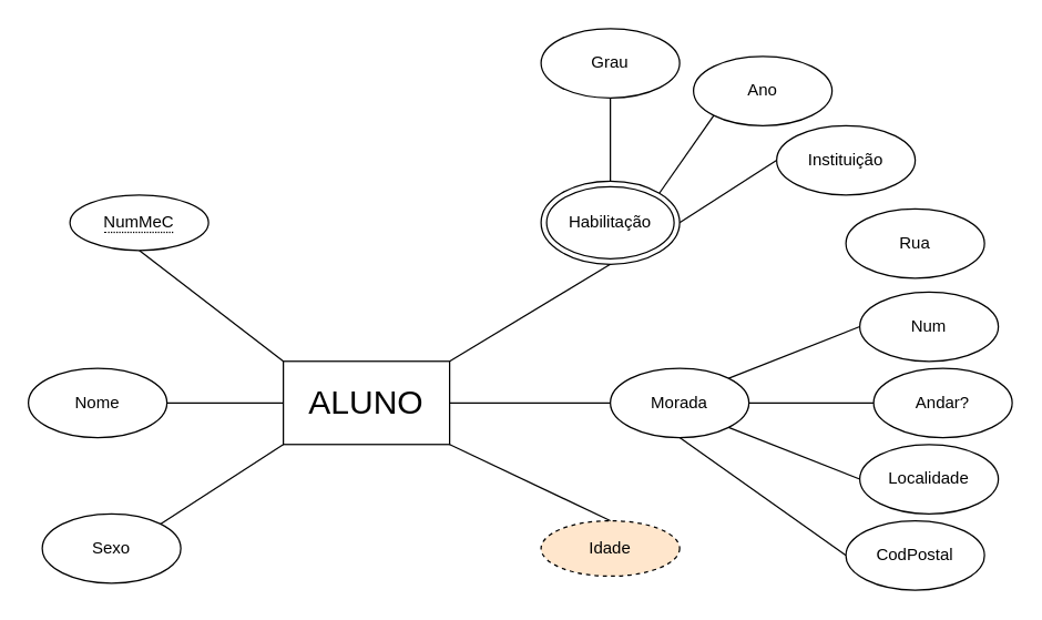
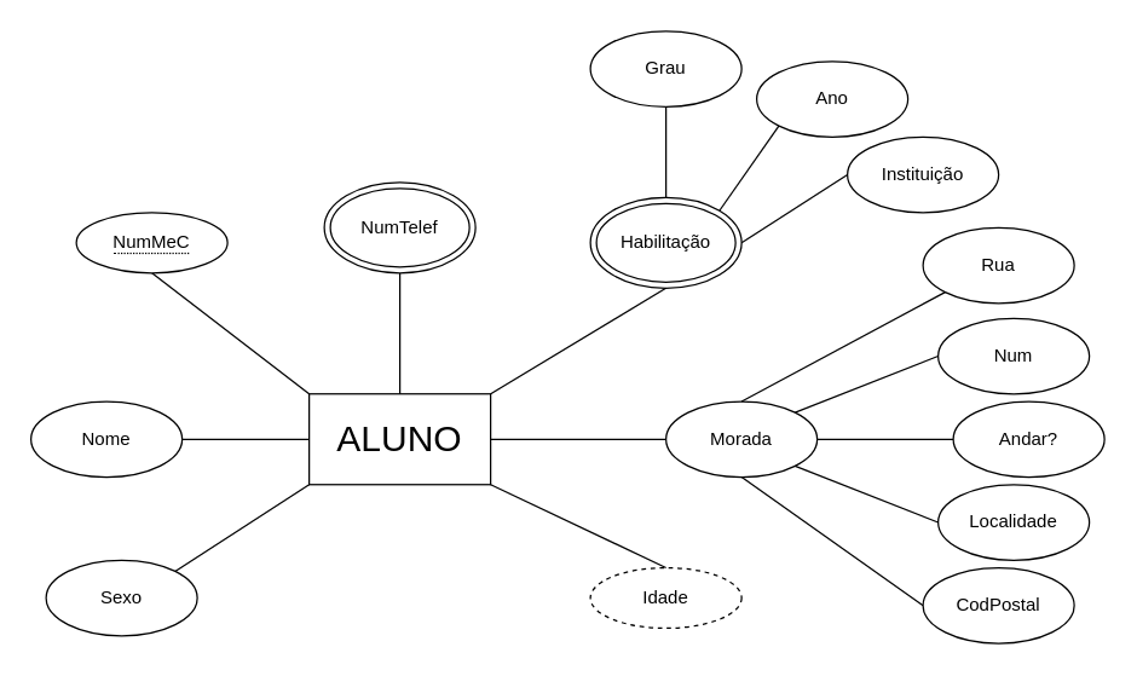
  <mxCell id="0" />
  <mxCell id="1" parent="0" />
  <mxCell id="2" value="&lt;font style=&quot;font-size: 24px;&quot;&gt;ALUNO&lt;/font&gt;" style="rounded=0;whiteSpace=wrap;html=1;" vertex="1" parent="1"><mxGeometry x="204" y="260" width="120" height="60" as="geometry" /></mxCell>
  <mxCell id="3" value="" style="endArrow=none;html=1;rounded=0;entryX=0;entryY=0;entryDx=0;entryDy=0;exitX=0.5;exitY=1;exitDx=0;exitDy=0;" edge="1" parent="1" source="7" target="2"><mxGeometry width="50" height="50" relative="1" as="geometry"><mxPoint x="170" y="190" as="sourcePoint" /><mxPoint x="290" y="320" as="targetPoint" /></mxGeometry></mxCell>
  <mxCell id="4" value="Nome" style="ellipse;whiteSpace=wrap;html=1;" vertex="1" parent="1"><mxGeometry x="20" y="265" width="100" height="50" as="geometry" /></mxCell>
- <mxCell id="6" value="Idade" style="ellipse;whiteSpace=wrap;html=1;align=center;dashed=1;fillColor=#ffe6cc;" vertex="1" parent="1"><mxGeometry x="390" y="375" width="100" height="40" as="geometry" /></mxCell>
+ <mxCell id="5" value="" style="endArrow=none;html=1;rounded=0;exitX=0.5;exitY=1;exitDx=0;exitDy=0;entryX=0.5;entryY=0;entryDx=0;entryDy=0;" edge="1" parent="1" source="8" target="2"><mxGeometry width="50" height="50" relative="1" as="geometry"><mxPoint x="324" y="190" as="sourcePoint" /><mxPoint x="290" y="320" as="targetPoint" /></mxGeometry></mxCell>
+ <mxCell id="6" value="Idade" style="ellipse;whiteSpace=wrap;html=1;align=center;dashed=1;" vertex="1" parent="1"><mxGeometry x="390" y="375" width="100" height="40" as="geometry" /></mxCell>
  <mxCell id="7" value="&lt;span style=&quot;border-bottom: 1px dotted&quot;&gt;NumMeC&lt;/span&gt;" style="ellipse;whiteSpace=wrap;html=1;align=center;" vertex="1" parent="1"><mxGeometry x="50" y="140" width="100" height="40" as="geometry" /></mxCell>
+ <mxCell id="8" value="NumTelef" style="ellipse;shape=doubleEllipse;whiteSpace=wrap;html=1;" vertex="1" parent="1"><mxGeometry x="214" y="120" width="100" height="60" as="geometry" /></mxCell>
  <mxCell id="9" value="" style="endArrow=none;html=1;rounded=0;exitX=1;exitY=0.5;exitDx=0;exitDy=0;entryX=0;entryY=0.5;entryDx=0;entryDy=0;" edge="1" parent="1" source="4" target="2"><mxGeometry width="50" height="50" relative="1" as="geometry"><mxPoint x="270" y="320" as="sourcePoint" /><mxPoint x="320" y="270" as="targetPoint" /></mxGeometry></mxCell>
  <mxCell id="10" value="Sexo" style="ellipse;whiteSpace=wrap;html=1;" vertex="1" parent="1"><mxGeometry x="30" y="370" width="100" height="50" as="geometry" /></mxCell>
  <mxCell id="11" value="" style="endArrow=none;html=1;rounded=0;exitX=0;exitY=1;exitDx=0;exitDy=0;entryX=1;entryY=0;entryDx=0;entryDy=0;" edge="1" parent="1" source="2" target="10"><mxGeometry width="50" height="50" relative="1" as="geometry"><mxPoint x="270" y="320" as="sourcePoint" /><mxPoint x="320" y="270" as="targetPoint" /></mxGeometry></mxCell>
  <mxCell id="12" value="" style="endArrow=none;html=1;rounded=0;exitX=1;exitY=1;exitDx=0;exitDy=0;entryX=0.5;entryY=0;entryDx=0;entryDy=0;" edge="1" parent="1" source="2" target="6"><mxGeometry width="50" height="50" relative="1" as="geometry"><mxPoint x="230" y="470" as="sourcePoint" /><mxPoint x="280" y="420" as="targetPoint" /></mxGeometry></mxCell>
  <mxCell id="13" value="Habilitação" style="ellipse;shape=doubleEllipse;whiteSpace=wrap;html=1;" vertex="1" parent="1"><mxGeometry x="390" y="130" width="100" height="60" as="geometry" /></mxCell>
  <mxCell id="14" value="" style="endArrow=none;html=1;rounded=0;exitX=0.5;exitY=1;exitDx=0;exitDy=0;entryX=1;entryY=0;entryDx=0;entryDy=0;" edge="1" parent="1" source="13" target="2"><mxGeometry width="50" height="50" relative="1" as="geometry"><mxPoint x="230" y="170" as="sourcePoint" /><mxPoint x="280" y="120" as="targetPoint" /></mxGeometry></mxCell>
  <mxCell id="15" value="" style="endArrow=none;html=1;rounded=0;exitX=1;exitY=0.5;exitDx=0;exitDy=0;" edge="1" parent="1" source="2"><mxGeometry width="50" height="50" relative="1" as="geometry"><mxPoint x="230" y="170" as="sourcePoint" /><mxPoint x="440" y="290" as="targetPoint" /></mxGeometry></mxCell>
  <mxCell id="16" value="Morada" style="ellipse;whiteSpace=wrap;html=1;" vertex="1" parent="1"><mxGeometry x="440" y="265" width="100" height="50" as="geometry" /></mxCell>
+ <mxCell id="17" value="" style="endArrow=none;html=1;rounded=0;exitX=0.5;exitY=0;exitDx=0;exitDy=0;entryX=0;entryY=1;entryDx=0;entryDy=0;" edge="1" parent="1" source="16" target="22"><mxGeometry width="50" height="50" relative="1" as="geometry"><mxPoint x="500" y="265" as="sourcePoint" /><mxPoint x="540" y="220" as="targetPoint" /></mxGeometry></mxCell>
  <mxCell id="18" value="" style="endArrow=none;html=1;rounded=0;exitX=1;exitY=0;exitDx=0;exitDy=0;entryX=0;entryY=0.5;entryDx=0;entryDy=0;" edge="1" parent="1" source="16" target="23"><mxGeometry width="50" height="50" relative="1" as="geometry"><mxPoint x="550" y="290" as="sourcePoint" /><mxPoint x="580" y="250" as="targetPoint" /></mxGeometry></mxCell>
  <mxCell id="19" value="" style="endArrow=none;html=1;rounded=0;exitX=1;exitY=0.5;exitDx=0;exitDy=0;entryX=0;entryY=0.5;entryDx=0;entryDy=0;" edge="1" parent="1" source="16" target="24"><mxGeometry width="50" height="50" relative="1" as="geometry"><mxPoint x="560" y="300" as="sourcePoint" /><mxPoint x="590" y="280" as="targetPoint" /></mxGeometry></mxCell>
  <mxCell id="20" value="" style="endArrow=none;html=1;rounded=0;exitX=1;exitY=1;exitDx=0;exitDy=0;entryX=0;entryY=0.5;entryDx=0;entryDy=0;" edge="1" parent="1" source="16" target="25"><mxGeometry width="50" height="50" relative="1" as="geometry"><mxPoint x="570" y="310" as="sourcePoint" /><mxPoint x="590" y="320" as="targetPoint" /></mxGeometry></mxCell>
  <mxCell id="21" value="" style="endArrow=none;html=1;rounded=0;exitX=0.5;exitY=1;exitDx=0;exitDy=0;entryX=0;entryY=0.5;entryDx=0;entryDy=0;" edge="1" parent="1" source="16" target="26"><mxGeometry width="50" height="50" relative="1" as="geometry"><mxPoint x="580" y="320" as="sourcePoint" /><mxPoint x="590" y="370" as="targetPoint" /></mxGeometry></mxCell>
  <mxCell id="22" value="Rua" style="ellipse;whiteSpace=wrap;html=1;" vertex="1" parent="1"><mxGeometry x="610" y="150" width="100" height="50" as="geometry" /></mxCell>
  <mxCell id="23" value="Num" style="ellipse;whiteSpace=wrap;html=1;" vertex="1" parent="1"><mxGeometry x="620" y="210" width="100" height="50" as="geometry" /></mxCell>
  <mxCell id="24" value="Andar?" style="ellipse;whiteSpace=wrap;html=1;" vertex="1" parent="1"><mxGeometry x="630" y="265" width="100" height="50" as="geometry" /></mxCell>
  <mxCell id="25" value="Localidade" style="ellipse;whiteSpace=wrap;html=1;" vertex="1" parent="1"><mxGeometry x="620" y="320" width="100" height="50" as="geometry" /></mxCell>
  <mxCell id="26" value="CodPostal" style="ellipse;whiteSpace=wrap;html=1;" vertex="1" parent="1"><mxGeometry x="610" y="375" width="100" height="50" as="geometry" /></mxCell>
  <mxCell id="27" value="" style="endArrow=none;html=1;rounded=0;exitX=0.5;exitY=0;exitDx=0;exitDy=0;" edge="1" parent="1" source="13"><mxGeometry width="50" height="50" relative="1" as="geometry"><mxPoint x="460" y="130" as="sourcePoint" /><mxPoint x="440" y="70" as="targetPoint" /></mxGeometry></mxCell>
  <mxCell id="28" value="" style="endArrow=none;html=1;rounded=0;exitX=1;exitY=0;exitDx=0;exitDy=0;entryX=0;entryY=1;entryDx=0;entryDy=0;" edge="1" parent="1" source="13" target="31"><mxGeometry width="50" height="50" relative="1" as="geometry"><mxPoint x="480" y="140" as="sourcePoint" /><mxPoint x="520" y="80" as="targetPoint" /></mxGeometry></mxCell>
  <mxCell id="29" value="" style="endArrow=none;html=1;rounded=0;exitX=1;exitY=0.5;exitDx=0;exitDy=0;entryX=0;entryY=0.5;entryDx=0;entryDy=0;" edge="1" parent="1" source="13" target="30"><mxGeometry width="50" height="50" relative="1" as="geometry"><mxPoint x="500" y="180" as="sourcePoint" /><mxPoint x="560" y="130" as="targetPoint" /></mxGeometry></mxCell>
  <mxCell id="30" value="Instituição" style="ellipse;whiteSpace=wrap;html=1;" vertex="1" parent="1"><mxGeometry x="560" y="90" width="100" height="50" as="geometry" /></mxCell>
  <mxCell id="31" value="Ano" style="ellipse;whiteSpace=wrap;html=1;" vertex="1" parent="1"><mxGeometry x="500" y="40" width="100" height="50" as="geometry" /></mxCell>
  <mxCell id="32" value="Grau" style="ellipse;whiteSpace=wrap;html=1;" vertex="1" parent="1"><mxGeometry x="390" y="20" width="100" height="50" as="geometry" /></mxCell>
